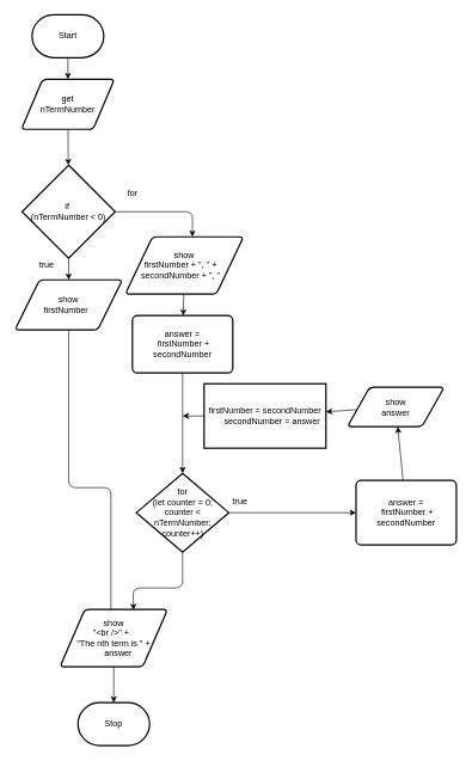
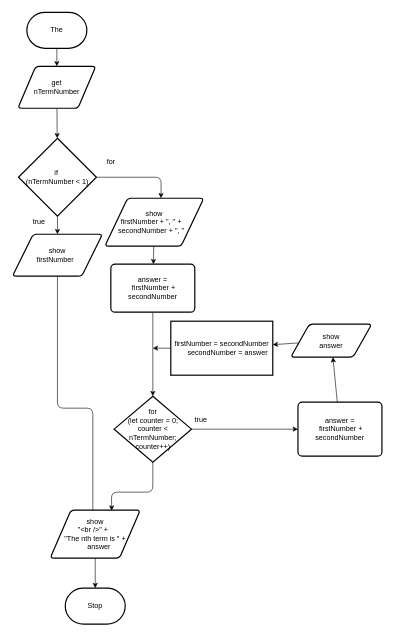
  <mxCell id="0" />
  <mxCell id="1" parent="0" />
  <mxCell id="2" style="edgeStyle=none;html=1;" parent="1" source="3" target="6" edge="1"><mxGeometry relative="1" as="geometry" /></mxCell>
- <mxCell id="3" value="Start" style="strokeWidth=2;html=1;shape=mxgraph.flowchart.terminator;whiteSpace=wrap;" parent="1" vertex="1"><mxGeometry x="44" y="20" width="100" height="60" as="geometry" /></mxCell>
+ <mxCell id="3" value="The" style="strokeWidth=2;html=1;shape=mxgraph.flowchart.terminator;whiteSpace=wrap;" parent="1" vertex="1"><mxGeometry x="44" y="20" width="100" height="60" as="geometry" /></mxCell>
  <mxCell id="4" value="Stop" style="strokeWidth=2;html=1;shape=mxgraph.flowchart.terminator;whiteSpace=wrap;" parent="1" vertex="1"><mxGeometry x="108" y="980" width="100" height="60" as="geometry" /></mxCell>
  <mxCell id="5" style="edgeStyle=none;html=1;" parent="1" source="6" target="9" edge="1"><mxGeometry relative="1" as="geometry" /></mxCell>
  <mxCell id="6" value="get&lt;br&gt;nTermNumber" style="shape=parallelogram;html=1;strokeWidth=2;perimeter=parallelogramPerimeter;whiteSpace=wrap;rounded=1;arcSize=12;size=0.23;" parent="1" vertex="1"><mxGeometry x="29" y="110" width="130" height="70" as="geometry" /></mxCell>
  <mxCell id="7" style="edgeStyle=none;html=1;" edge="1" parent="1" source="9" target="11"><mxGeometry relative="1" as="geometry" /></mxCell>
  <mxCell id="8" style="edgeStyle=none;html=1;entryX=0.567;entryY=0;entryDx=0;entryDy=0;entryPerimeter=0;" edge="1" parent="1" source="9" target="13"><mxGeometry relative="1" as="geometry"><Array as="points"><mxPoint x="268" y="295" /></Array></mxGeometry></mxCell>
- <mxCell id="9" value="if&amp;nbsp;&lt;br&gt;(nTermNumber &amp;lt; 0)" style="strokeWidth=2;html=1;shape=mxgraph.flowchart.decision;whiteSpace=wrap;" parent="1" vertex="1"><mxGeometry x="30" y="230" width="130" height="130" as="geometry" /></mxCell>
+ <mxCell id="9" value="if&amp;nbsp;&lt;br&gt;(nTermNumber &amp;lt; 1)" style="strokeWidth=2;html=1;shape=mxgraph.flowchart.decision;whiteSpace=wrap;" parent="1" vertex="1"><mxGeometry x="30" y="230" width="130" height="130" as="geometry" /></mxCell>
  <mxCell id="10" style="edgeStyle=none;html=1;" edge="1" parent="1" source="11"><mxGeometry relative="1" as="geometry"><mxPoint x="154" y="860" as="targetPoint" /><Array as="points"><mxPoint x="95" y="680" /><mxPoint x="154" y="680" /></Array></mxGeometry></mxCell>
  <mxCell id="11" value="show&lt;br&gt;firstNumber&amp;nbsp;&amp;nbsp;" style="shape=parallelogram;html=1;strokeWidth=2;perimeter=parallelogramPerimeter;whiteSpace=wrap;rounded=1;arcSize=12;size=0.23;" parent="1" vertex="1"><mxGeometry x="20" y="390" width="150" height="70" as="geometry" /></mxCell>
  <mxCell id="12" style="edgeStyle=none;html=1;" edge="1" parent="1" source="13" target="15"><mxGeometry relative="1" as="geometry" /></mxCell>
  <mxCell id="13" value="show&lt;br&gt;firstNumber + &quot;, &quot; +&amp;nbsp; &amp;nbsp; &amp;nbsp;secondNumber + &quot;, &quot;&amp;nbsp; &amp;nbsp;&amp;nbsp;" style="shape=parallelogram;html=1;strokeWidth=2;perimeter=parallelogramPerimeter;whiteSpace=wrap;rounded=1;arcSize=12;size=0.23;" vertex="1" parent="1"><mxGeometry x="174" y="330" width="165" height="80" as="geometry" /></mxCell>
  <mxCell id="14" style="edgeStyle=none;html=1;" edge="1" parent="1" source="15" target="18"><mxGeometry relative="1" as="geometry" /></mxCell>
  <mxCell id="15" value="answer&amp;nbsp;=&lt;br&gt;&amp;nbsp;firstNumber + secondNumber" style="rounded=1;whiteSpace=wrap;html=1;absoluteArcSize=1;arcSize=14;strokeWidth=2;" vertex="1" parent="1"><mxGeometry x="184" y="440" width="140" height="80" as="geometry" /></mxCell>
  <mxCell id="16" style="edgeStyle=none;html=1;" edge="1" parent="1" source="18" target="20"><mxGeometry relative="1" as="geometry" /></mxCell>
  <mxCell id="17" style="edgeStyle=none;html=1;entryX=0.683;entryY=0.011;entryDx=0;entryDy=0;entryPerimeter=0;" edge="1" parent="1" source="18" target="29"><mxGeometry relative="1" as="geometry"><Array as="points"><mxPoint x="254" y="820" /><mxPoint x="185" y="820" /></Array></mxGeometry></mxCell>
  <mxCell id="18" value="for&lt;br&gt;(let counter = 0; counter &amp;lt; nTermNumber; counter++)" style="strokeWidth=2;html=1;shape=mxgraph.flowchart.decision;whiteSpace=wrap;" vertex="1" parent="1"><mxGeometry x="189.5" y="660" width="129" height="110" as="geometry" /></mxCell>
  <mxCell id="19" style="edgeStyle=none;html=1;" edge="1" parent="1" source="20" target="22"><mxGeometry relative="1" as="geometry" /></mxCell>
  <mxCell id="20" value="answer&amp;nbsp;=&lt;br&gt;&amp;nbsp;firstNumber + secondNumber" style="rounded=1;whiteSpace=wrap;html=1;absoluteArcSize=1;arcSize=14;strokeWidth=2;" vertex="1" parent="1"><mxGeometry x="496" y="670" width="140" height="90" as="geometry" /></mxCell>
  <mxCell id="21" style="edgeStyle=none;html=1;" edge="1" parent="1" source="22" target="24"><mxGeometry relative="1" as="geometry" /></mxCell>
  <mxCell id="22" value="show&lt;br&gt;answer" style="shape=parallelogram;html=1;strokeWidth=2;perimeter=parallelogramPerimeter;whiteSpace=wrap;rounded=1;arcSize=12;size=0.23;" vertex="1" parent="1"><mxGeometry x="484" y="540" width="135" height="55" as="geometry" /></mxCell>
  <mxCell id="23" style="edgeStyle=none;html=1;" edge="1" parent="1" source="24"><mxGeometry relative="1" as="geometry"><mxPoint x="254" y="580" as="targetPoint" /></mxGeometry></mxCell>
  <mxCell id="24" value="&lt;div&gt;firstNumber = secondNumber&lt;/div&gt;&lt;div&gt;&amp;nbsp; &amp;nbsp; &amp;nbsp; secondNumber = answer&lt;/div&gt;" style="whiteSpace=wrap;html=1;absoluteArcSize=1;arcSize=14;strokeWidth=2;rounded=0;" vertex="1" parent="1"><mxGeometry x="284" y="535" width="170" height="90" as="geometry" /></mxCell>
  <mxCell id="25" value="true" style="text;html=1;align=center;verticalAlign=middle;resizable=0;points=[];autosize=1;strokeColor=none;fillColor=none;" vertex="1" parent="1"><mxGeometry x="314" y="685" width="40" height="30" as="geometry" /></mxCell>
  <mxCell id="26" value="for" style="text;html=1;align=center;verticalAlign=middle;resizable=0;points=[];autosize=1;strokeColor=none;fillColor=none;" vertex="1" parent="1"><mxGeometry x="159" y="255" width="50" height="30" as="geometry" /></mxCell>
  <mxCell id="27" value="true" style="text;html=1;align=center;verticalAlign=middle;resizable=0;points=[];autosize=1;strokeColor=none;fillColor=none;" vertex="1" parent="1"><mxGeometry x="44" y="355" width="40" height="30" as="geometry" /></mxCell>
  <mxCell id="28" style="edgeStyle=none;html=1;entryX=0.5;entryY=0;entryDx=0;entryDy=0;entryPerimeter=0;" edge="1" parent="1" source="29" target="4"><mxGeometry relative="1" as="geometry" /></mxCell>
  <mxCell id="29" value="show&lt;br&gt;&lt;div&gt;&quot;&amp;lt;br /&amp;gt;&quot; +&amp;nbsp;&amp;nbsp;&lt;/div&gt;&lt;div&gt;&lt;span style=&quot;background-color: initial;&quot;&gt;&quot;The nth term is &quot; +&lt;/span&gt;&lt;/div&gt;&lt;div&gt;&amp;nbsp; &amp;nbsp; answer&lt;/div&gt;" style="shape=parallelogram;html=1;strokeWidth=2;perimeter=parallelogramPerimeter;whiteSpace=wrap;rounded=1;arcSize=12;size=0.23;" vertex="1" parent="1"><mxGeometry x="83" y="850" width="150" height="80" as="geometry" /></mxCell>
